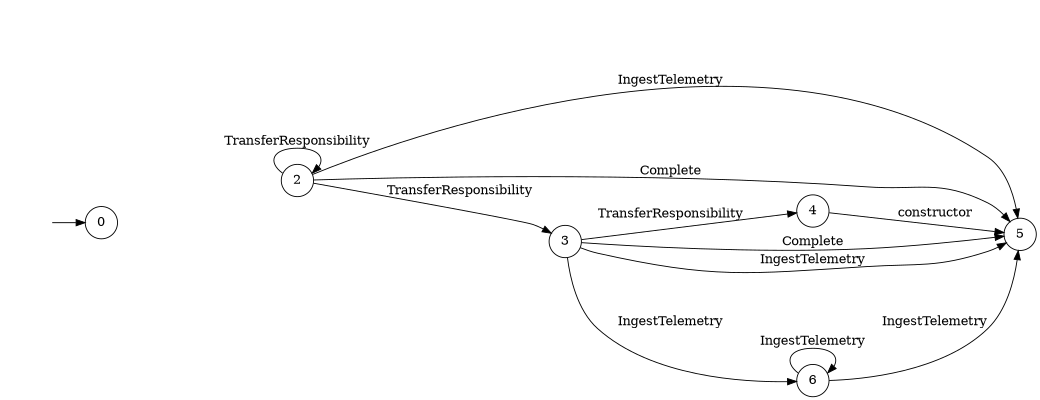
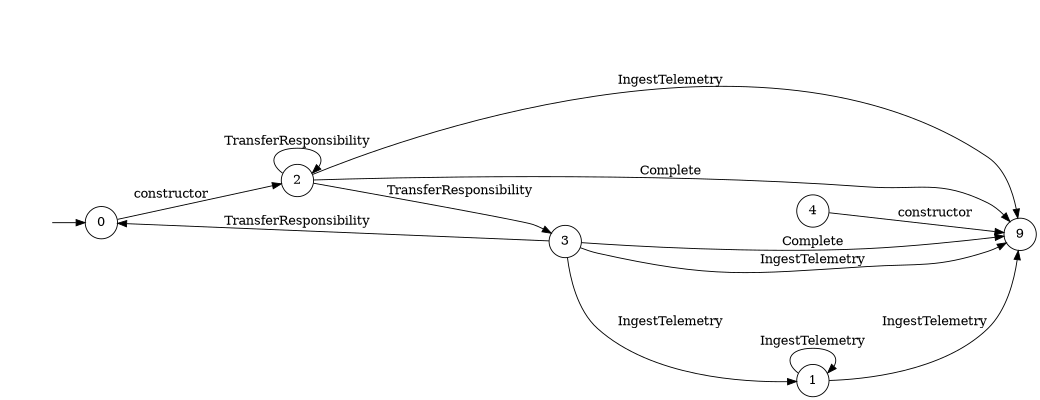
  digraph {
    rankdir=LR
    node [shape=circle]
    "" [shape=plaintext]
    n2 [label=0]
    n3 [label=2]
    n4 [label=4]
-   n5 [label=5]
+   n5 [label=9]
    n6 [label=3]
-   n7 [label=6]
+   n7 [label=1]
    "" -> n2
+   n2 -> n3 [label=constructor]
    n3 -> n3 [label=TransferResponsibility]
    n3 -> n5 [label=IngestTelemetry]
    n3 -> n5 [label=Complete]
    n3 -> n6 [label=TransferResponsibility]
    n4 -> n5 [label=constructor]
-   n6 -> n4 [label=TransferResponsibility]
+   n6 -> n2 [label=TransferResponsibility]
    n6 -> n5 [label=Complete]
    n6 -> n5 [label=IngestTelemetry]
    n6 -> n7 [label=IngestTelemetry]
    n7 -> n5 [label=IngestTelemetry]
    n7 -> n7 [label=IngestTelemetry]
  }
